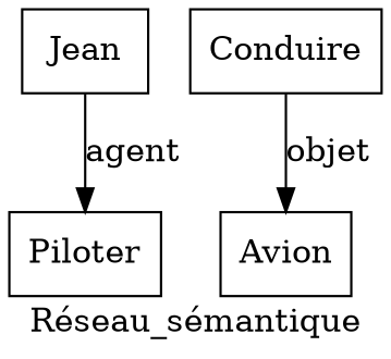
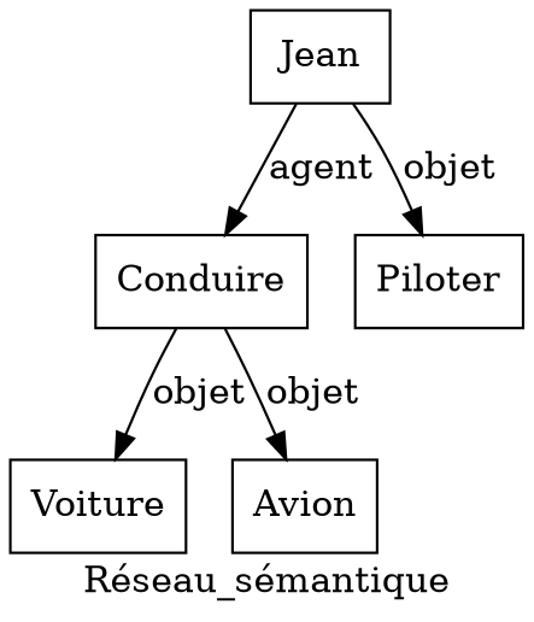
  digraph {
    fontname="DejaVu Serif"
    label="Réseau_sémantique"
    rankdir=TB
    node [fontname="DejaVu Serif" shape=box]
    edge [fontname="DejaVu Serif"]
    n1 [label=Jean]
    n2 [label=Conduire]
    n3 [label=Piloter]
+   n4 [label=Voiture]
    n5 [label=Avion]
-   n1 -> n3 [label=agent]
+   n1 -> n2 [label=agent]
+   n1 -> n3 [label=objet]
+   n2 -> n4 [label=objet]
    n2 -> n5 [label=objet]
  }
